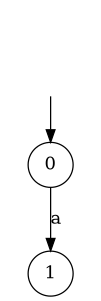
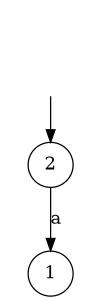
  digraph {
    rankdir=TB
    node [shape=circle]
    fake0 [style=invisible]
-   0
+   0 [label=2]
    1
    fake0 -> 0
    0 -> 1 [label=a]
  }
